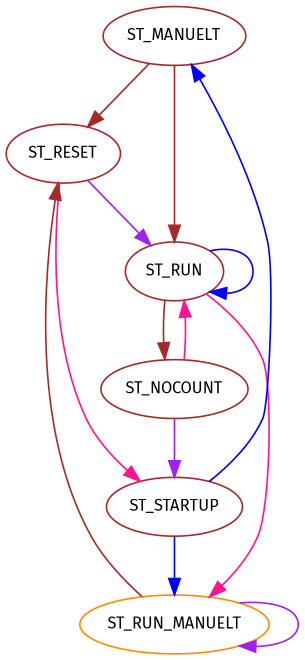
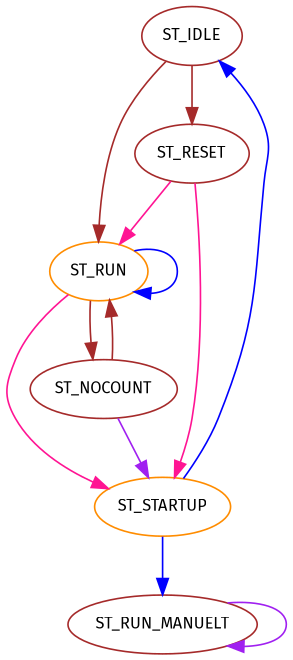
  digraph {
    fontname="Fira Sans"
    node [color=brown fontname="Fira Sans" fontsize=10]
    edge [color=brown fontname="Fira Sans"]
-   ST_IDLE [label=ST_MANUELT]
+   ST_IDLE
    ST_RESET
-   ST_RUN
-   ST_STARTUP
-   ST_RUN_MANUELT [color=darkorange]
+   ST_RUN [color=darkorange]
+   ST_STARTUP [color=darkorange]
+   ST_RUN_MANUELT
    ST_NOCOUNT
    ST_IDLE -> ST_RESET
    ST_IDLE -> ST_RUN
-   ST_RESET -> ST_RUN [color=purple]
+   ST_RESET -> ST_RUN [color=deeppink]
    ST_RESET -> ST_STARTUP [color=deeppink]
    ST_RUN -> ST_RUN [color=blue]
-   ST_RUN -> ST_RUN_MANUELT [color=deeppink]
+   ST_RUN -> ST_STARTUP [color=deeppink]
    ST_RUN -> ST_NOCOUNT
    ST_STARTUP -> ST_IDLE [color=blue]
    ST_STARTUP -> ST_RUN_MANUELT [color=blue]
-   ST_RUN_MANUELT -> ST_RESET
    ST_RUN_MANUELT -> ST_RUN_MANUELT [color=purple]
-   ST_NOCOUNT -> ST_RUN [color=deeppink]
+   ST_NOCOUNT -> ST_RUN
    ST_NOCOUNT -> ST_STARTUP [color=purple]
  }
